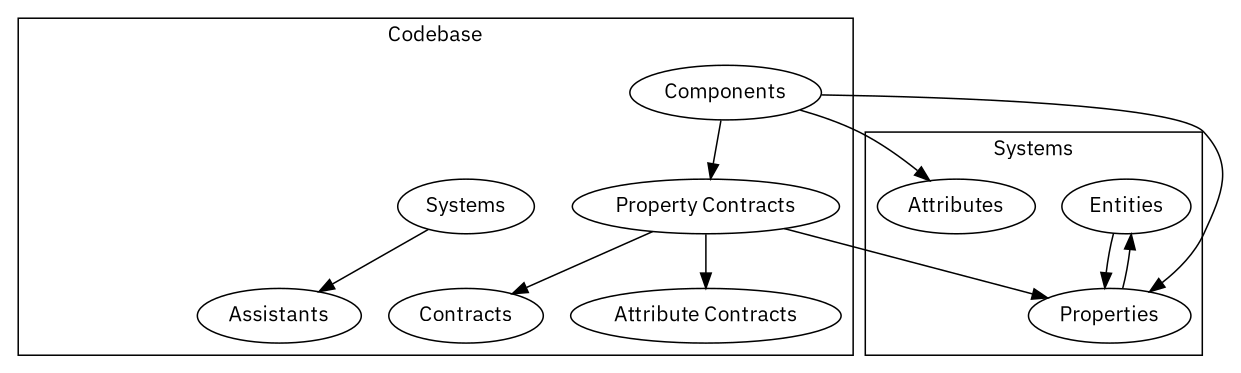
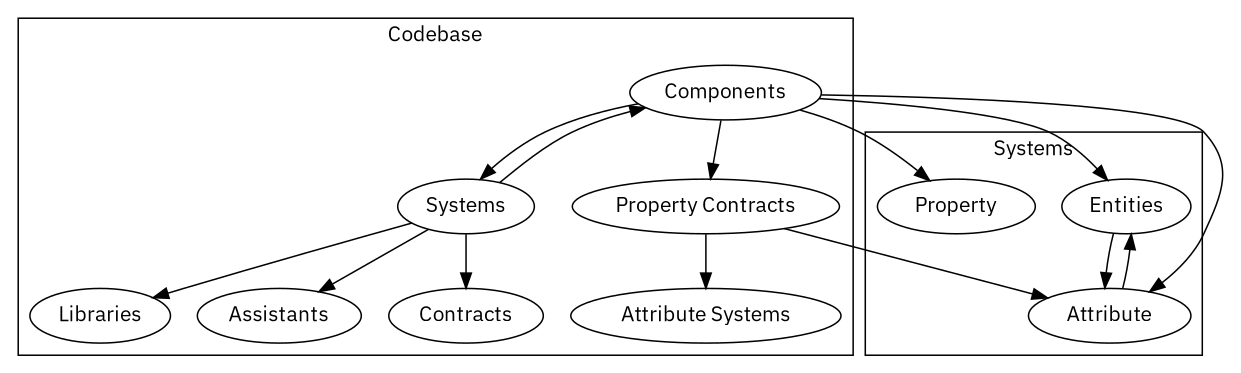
  digraph {
    fontname="IBM Plex Sans"
    node [fontname="IBM Plex Sans"]
    edge [fontname="IBM Plex Sans"]
    Entities
-   Properties
-   Attributes
+   Properties [label=Attribute]
+   Attributes [label=Property]
    Components
    Systems
    n6 [label="Property Contracts"]
+   Libraries
    Assistants
    n9 [label=Contracts]
-   n10 [label="Attribute Contracts"]
+   n10 [label="Attribute Systems"]
    subgraph cluster_1 {
      label=Systems
      Entities
      Properties
      Attributes
    }
    subgraph cluster_2 {
      label=Codebase
      Components
      Systems
      n6
+     Libraries
      Assistants
      n9
      n10
    }
    Entities -> Properties
    Properties -> Entities
+   Components -> Entities
    Components -> Properties
    Components -> Attributes
+   Components -> Systems
    Components -> n6
+   Systems -> Components
+   Systems -> Libraries
    Systems -> Assistants
-   n6 -> n9
+   Systems -> n9
    n6 -> Properties
    n6 -> n10
  }
